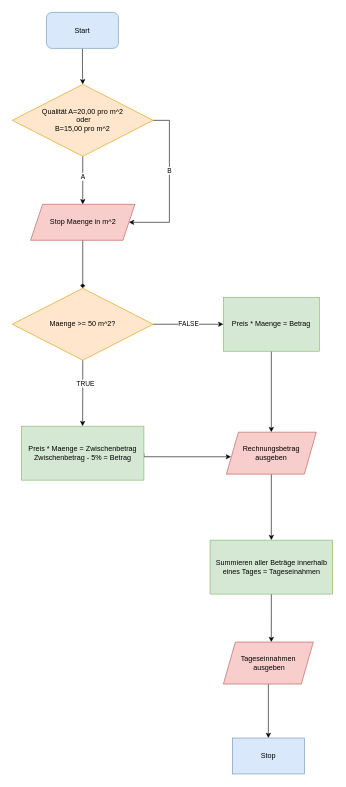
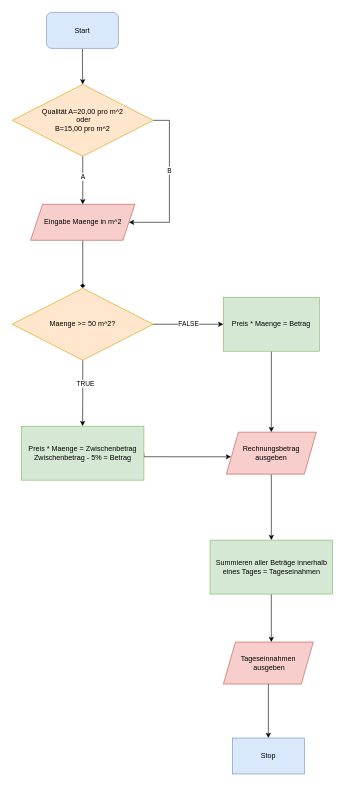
  <mxCell id="0" />
  <mxCell id="1" parent="0" />
  <mxCell id="2" style="edgeStyle=orthogonalEdgeStyle;rounded=0;orthogonalLoop=1;jettySize=auto;html=1;exitX=0.5;exitY=1;exitDx=0;exitDy=0;entryX=0.5;entryY=0;entryDx=0;entryDy=0;" edge="1" parent="1" source="3" target="9"><mxGeometry relative="1" as="geometry" /></mxCell>
  <mxCell id="3" value="Start" style="rounded=1;whiteSpace=wrap;html=1;fillColor=#dae8fc;strokeColor=#6c8ebf;" vertex="1" parent="1"><mxGeometry x="77" y="20" width="120" height="60" as="geometry" /></mxCell>
  <mxCell id="4" value="Stop" style="whiteSpace=wrap;html=1;fillColor=#dae8fc;strokeColor=#6c8ebf;rounded=0;" vertex="1" parent="1"><mxGeometry x="387" y="1230" width="120" height="60" as="geometry" /></mxCell>
  <mxCell id="5" style="edgeStyle=orthogonalEdgeStyle;rounded=0;orthogonalLoop=1;jettySize=auto;html=1;exitX=0.5;exitY=1;exitDx=0;exitDy=0;entryX=0.5;entryY=0;entryDx=0;entryDy=0;" edge="1" parent="1" source="9" target="11"><mxGeometry relative="1" as="geometry" /></mxCell>
  <mxCell id="6" value="A" style="edgeLabel;html=1;align=center;verticalAlign=middle;resizable=0;points=[];" vertex="1" connectable="0" parent="5"><mxGeometry x="-0.163" relative="1" as="geometry"><mxPoint as="offset" /></mxGeometry></mxCell>
  <mxCell id="7" style="edgeStyle=orthogonalEdgeStyle;rounded=0;orthogonalLoop=1;jettySize=auto;html=1;exitX=1;exitY=0.5;exitDx=0;exitDy=0;entryX=1;entryY=0.5;entryDx=0;entryDy=0;" edge="1" parent="1" source="9" target="11"><mxGeometry relative="1" as="geometry"><Array as="points"><mxPoint x="282" y="200" /><mxPoint x="282" y="370" /></Array></mxGeometry></mxCell>
  <mxCell id="8" value="B" style="edgeLabel;html=1;align=center;verticalAlign=middle;resizable=0;points=[];" vertex="1" connectable="0" parent="7"><mxGeometry x="-0.171" y="-1" relative="1" as="geometry"><mxPoint as="offset" /></mxGeometry></mxCell>
  <mxCell id="9" value="Qualität A=20,00 pro m^2&lt;br&gt;&amp;nbsp;oder &lt;br&gt;B=15,00 pro m^2" style="rhombus;whiteSpace=wrap;html=1;fillColor=#ffe6cc;strokeColor=#d79b00;" vertex="1" parent="1"><mxGeometry x="20" y="140" width="235" height="120" as="geometry" /></mxCell>
  <mxCell id="10" style="edgeStyle=orthogonalEdgeStyle;rounded=0;orthogonalLoop=1;jettySize=auto;html=1;exitX=0.5;exitY=1;exitDx=0;exitDy=0;entryX=0.5;entryY=0;entryDx=0;entryDy=0;endArrow=diamond;" edge="1" parent="1" source="11" target="15"><mxGeometry relative="1" as="geometry" /></mxCell>
- <mxCell id="11" value="Stop Maenge in m^2" style="shape=parallelogram;perimeter=parallelogramPerimeter;whiteSpace=wrap;html=1;fixedSize=1;fillColor=#f8cecc;strokeColor=#b85450;" vertex="1" parent="1"><mxGeometry x="50.5" y="340" width="174" height="60" as="geometry" /></mxCell>
+ <mxCell id="11" value="Eingabe Maenge in m^2" style="shape=parallelogram;perimeter=parallelogramPerimeter;whiteSpace=wrap;html=1;fixedSize=1;fillColor=#f8cecc;strokeColor=#b85450;" vertex="1" parent="1"><mxGeometry x="50.5" y="340" width="174" height="60" as="geometry" /></mxCell>
  <mxCell id="12" style="edgeStyle=orthogonalEdgeStyle;rounded=0;orthogonalLoop=1;jettySize=auto;html=1;exitX=0.5;exitY=1;exitDx=0;exitDy=0;entryX=0.5;entryY=0;entryDx=0;entryDy=0;" edge="1" parent="1" source="15" target="17"><mxGeometry relative="1" as="geometry" /></mxCell>
  <mxCell id="13" value="TRUE" style="edgeLabel;html=1;align=center;verticalAlign=middle;resizable=0;points=[];" vertex="1" connectable="0" parent="12"><mxGeometry x="-0.313" y="4" relative="1" as="geometry"><mxPoint as="offset" /></mxGeometry></mxCell>
  <mxCell id="14" value="FALSE" style="edgeStyle=orthogonalEdgeStyle;rounded=0;orthogonalLoop=1;jettySize=auto;html=1;exitX=1;exitY=0.5;exitDx=0;exitDy=0;" edge="1" parent="1" source="15" target="19"><mxGeometry relative="1" as="geometry" /></mxCell>
  <mxCell id="15" value="Maenge &amp;gt;= 50 m^2?" style="rhombus;whiteSpace=wrap;html=1;fillColor=#ffe6cc;strokeColor=#d79b00;" vertex="1" parent="1"><mxGeometry x="20" y="480" width="235" height="120" as="geometry" /></mxCell>
  <mxCell id="16" style="edgeStyle=orthogonalEdgeStyle;rounded=0;orthogonalLoop=1;jettySize=auto;html=1;exitX=1;exitY=0.5;exitDx=0;exitDy=0;entryX=0.052;entryY=0.586;entryDx=0;entryDy=0;entryPerimeter=0;" edge="1" parent="1" source="17" target="21"><mxGeometry relative="1" as="geometry"><Array as="points"><mxPoint x="240" y="761" /></Array></mxGeometry></mxCell>
  <mxCell id="17" value="Preis * Maenge = Zwischenbetrag&lt;br&gt;Zwischenbetrag - 5% = Betrag" style="rounded=0;whiteSpace=wrap;html=1;fillColor=#d5e8d4;strokeColor=#82b366;" vertex="1" parent="1"><mxGeometry x="35" y="710" width="204.5" height="90" as="geometry" /></mxCell>
  <mxCell id="18" style="edgeStyle=orthogonalEdgeStyle;rounded=0;orthogonalLoop=1;jettySize=auto;html=1;exitX=0.5;exitY=1;exitDx=0;exitDy=0;entryX=0.5;entryY=0;entryDx=0;entryDy=0;" edge="1" parent="1" source="19" target="21"><mxGeometry relative="1" as="geometry" /></mxCell>
  <mxCell id="19" value="Preis * Maenge = Betrag" style="rounded=0;whiteSpace=wrap;html=1;fillColor=#d5e8d4;strokeColor=#82b366;" vertex="1" parent="1"><mxGeometry x="372" y="495" width="160" height="90" as="geometry" /></mxCell>
  <mxCell id="20" style="edgeStyle=orthogonalEdgeStyle;rounded=0;orthogonalLoop=1;jettySize=auto;html=1;exitX=0.5;exitY=1;exitDx=0;exitDy=0;entryX=0.5;entryY=0;entryDx=0;entryDy=0;" edge="1" parent="1" source="21" target="23"><mxGeometry relative="1" as="geometry" /></mxCell>
  <mxCell id="21" value="Rechnungsbetrag ausgeben" style="shape=parallelogram;perimeter=parallelogramPerimeter;whiteSpace=wrap;html=1;fixedSize=1;fillColor=#f8cecc;strokeColor=#b85450;" vertex="1" parent="1"><mxGeometry x="377" y="720" width="150" height="70" as="geometry" /></mxCell>
  <mxCell id="22" style="edgeStyle=orthogonalEdgeStyle;rounded=0;orthogonalLoop=1;jettySize=auto;html=1;exitX=0.5;exitY=1;exitDx=0;exitDy=0;entryX=0.533;entryY=0;entryDx=0;entryDy=0;entryPerimeter=0;" edge="1" parent="1" source="23" target="25"><mxGeometry relative="1" as="geometry" /></mxCell>
  <mxCell id="23" value="Summieren aller Beträge innerhalb eines Tages = Tageseinahmen" style="rounded=0;whiteSpace=wrap;html=1;fillColor=#d5e8d4;strokeColor=#82b366;" vertex="1" parent="1"><mxGeometry x="349.75" y="900" width="204.5" height="90" as="geometry" /></mxCell>
  <mxCell id="24" style="edgeStyle=orthogonalEdgeStyle;rounded=0;orthogonalLoop=1;jettySize=auto;html=1;exitX=0.5;exitY=1;exitDx=0;exitDy=0;entryX=0.5;entryY=0;entryDx=0;entryDy=0;" edge="1" parent="1" source="25" target="4"><mxGeometry relative="1" as="geometry" /></mxCell>
  <mxCell id="25" value="Tageseinnahmen&lt;br&gt;&amp;nbsp;ausgeben" style="shape=parallelogram;perimeter=parallelogramPerimeter;whiteSpace=wrap;html=1;fixedSize=1;fillColor=#f8cecc;strokeColor=#b85450;" vertex="1" parent="1"><mxGeometry x="372" y="1070" width="150" height="70" as="geometry" /></mxCell>
